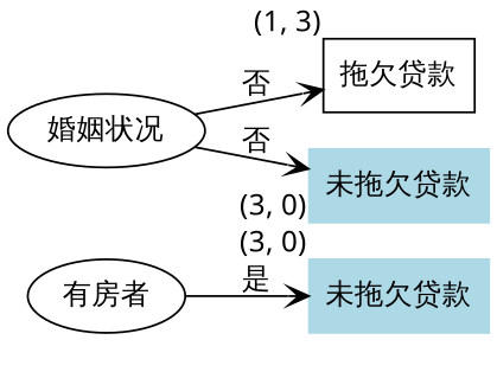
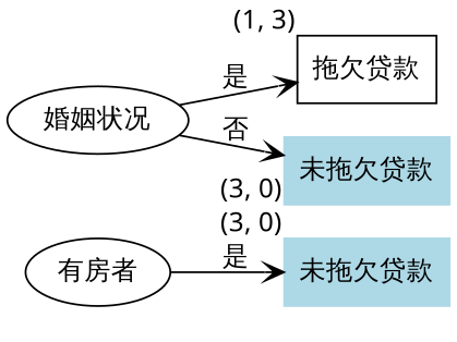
  digraph {
    rankdir=LR
    node [fontname=STKAITI shape=rect]
    edge [arrowhead=vee]
    n1 [label="有房者" shape=oval]
    n2 [color=lightblue label="未拖欠贷款" style=filled xlabel="(3, 0)"]
    n3 [label="婚姻状况" shape=oval]
    n4 [label="拖欠贷款" xlabel="(1, 3)"]
    n5 [color=lightblue label="未拖欠贷款" style=filled xlabel="(3, 0)"]
    n1 -> n2 [label="是"]
-   n3 -> n4 [label="否"]
+   n3 -> n4 [label="是"]
    n3 -> n5 [label="否"]
  }
